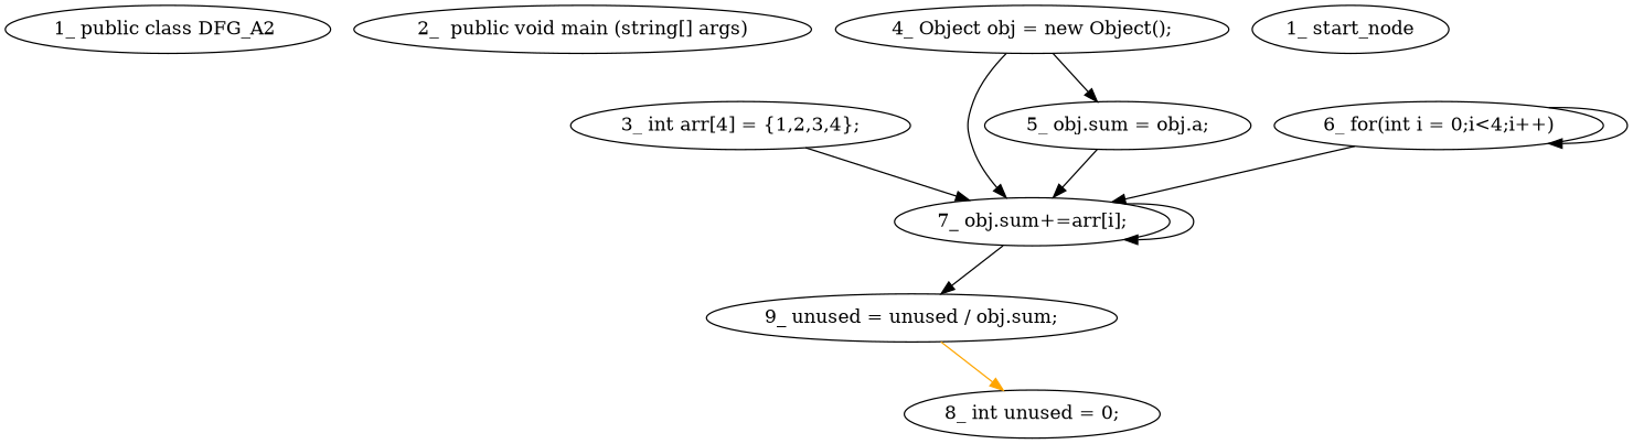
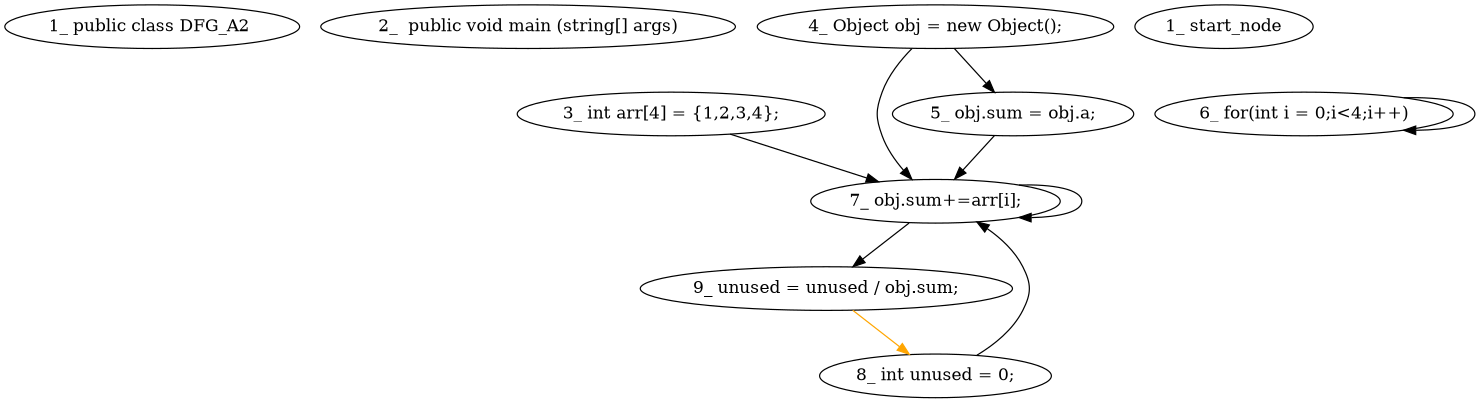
  digraph {
    node [type_label=expression_statement]
    edge [used_def="obj.sum"]
    n1 [label="1_\ public\ class\ DFG_A2\ " type_label=class_declaration]
    n2 [label="2_\ \ public\ void\ main\ \(string\[\]\ args\)" type_label=method_declaration]
    n3 [label="3_\ int\ arr\[4\]\ =\ \{1,2,3,4\};"]
    n4 [label="7_\ obj\.sum\+=arr\[i\];"]
    n5 [label="9_\ unused\ =\ unused\ /\ obj\.sum;"]
    n6 [label="4_\ Object\ obj\ =\ new\ Object\(\);"]
    n7 [label="5_\ obj\.sum\ =\ obj\.a;"]
    n8 [label="8_\ int\ unused\ =\ 0;"]
    n9 [label="6_\ for\(int\ i\ =\ 0;i<4;i\+\+\)" type_label=for]
    n10 [label="1_\ start_node" type_label=start]
    n3 -> n4 [used_def=arr]
    n4 -> n4
    n4 -> n5
    n5 -> n8 [color=orange used_def=""]
    n6 -> n4
    n6 -> n7 [used_def="obj.a"]
    n7 -> n4
-   n9 -> n4 [used_def=i]
+   n8 -> n4 [used_def=i]
    n9 -> n9 [used_def=i]
  }
